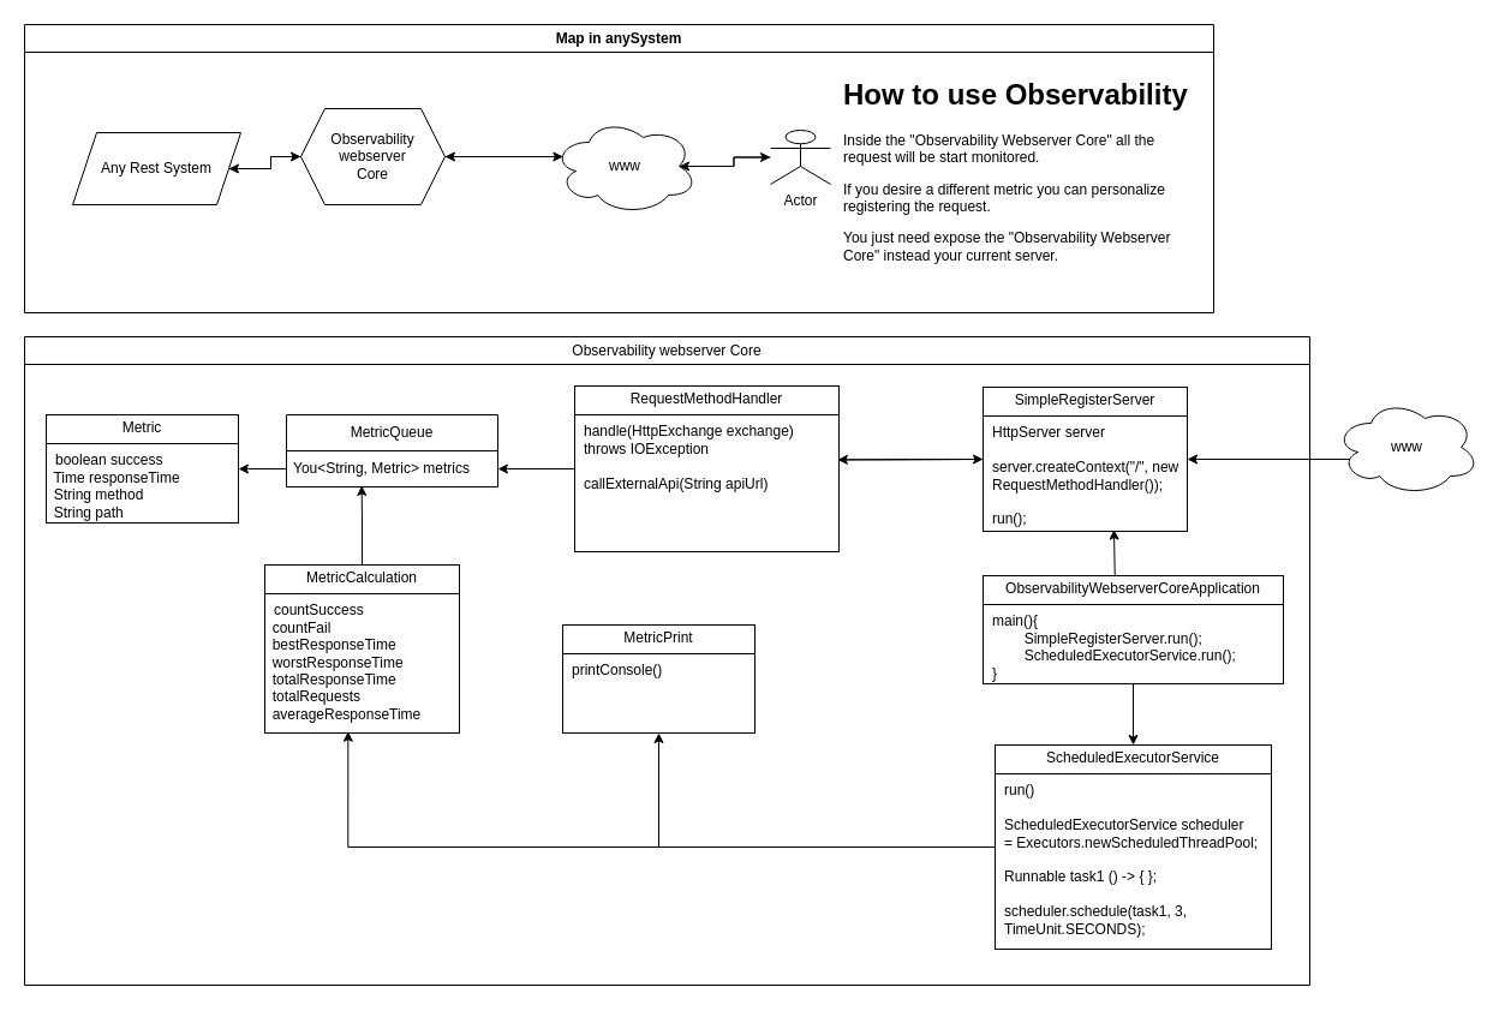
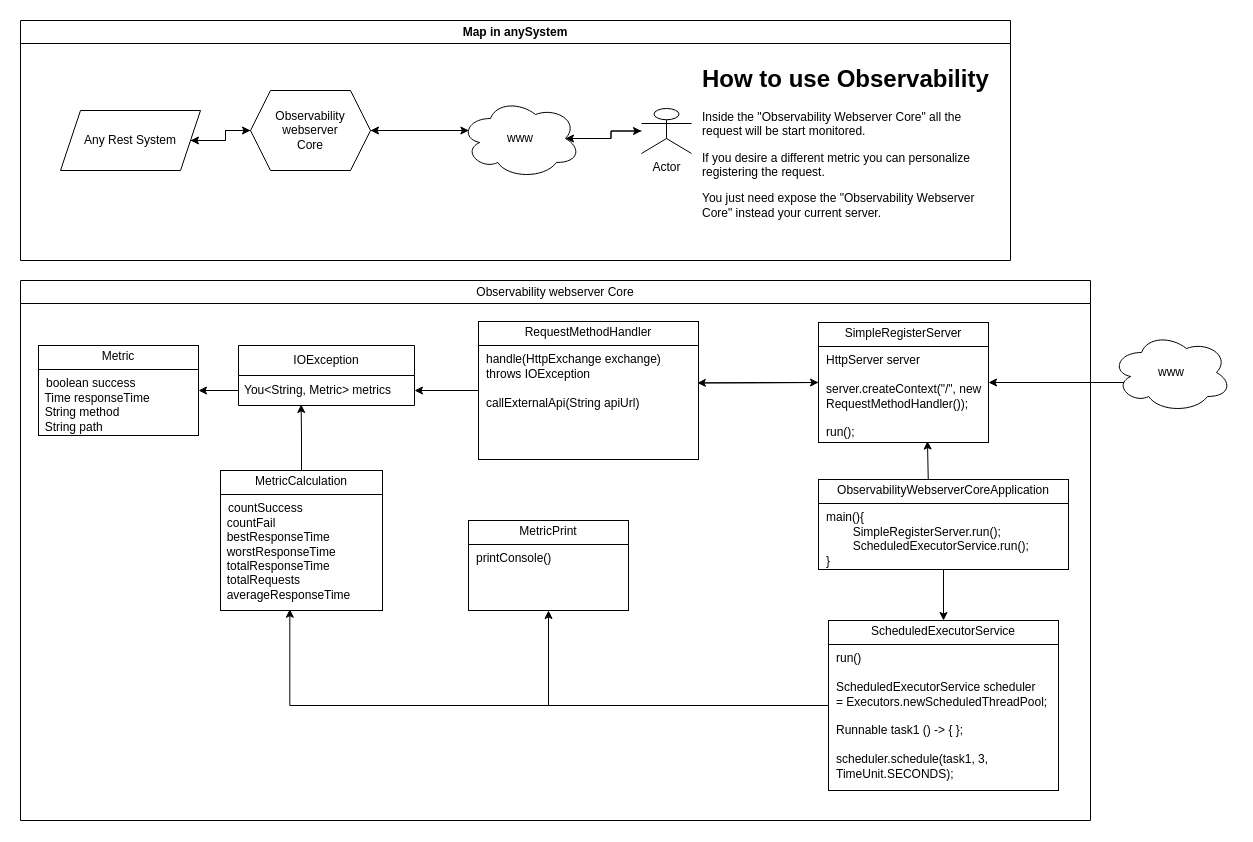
  <mxCell id="0" />
  <mxCell id="1" parent="0" />
  <mxCell id="2" value="&lt;span style=&quot;font-weight: 400;&quot;&gt;Observability webserver&amp;nbsp;&lt;/span&gt;&lt;span style=&quot;font-weight: 400; background-color: initial;&quot;&gt;Core&lt;/span&gt;" style="swimlane;whiteSpace=wrap;html=1;" parent="1" vertex="1"><mxGeometry x="20" y="280" width="1070" height="540" as="geometry" /></mxCell>
- <mxCell id="3" value="MetricQueue" style="swimlane;fontStyle=0;childLayout=stackLayout;horizontal=1;startSize=30;horizontalStack=0;resizeParent=1;resizeParentMax=0;resizeLast=0;collapsible=1;marginBottom=0;whiteSpace=wrap;html=1;" parent="2" vertex="1"><mxGeometry x="218" y="65" width="176" height="60" as="geometry" /></mxCell>
+ <mxCell id="3" value="IOException" style="swimlane;fontStyle=0;childLayout=stackLayout;horizontal=1;startSize=30;horizontalStack=0;resizeParent=1;resizeParentMax=0;resizeLast=0;collapsible=1;marginBottom=0;whiteSpace=wrap;html=1;" parent="2" vertex="1"><mxGeometry x="218" y="65" width="176" height="60" as="geometry" /></mxCell>
  <mxCell id="4" value="You&amp;lt;String, Metric&amp;gt; metrics" style="text;strokeColor=none;fillColor=none;align=left;verticalAlign=middle;spacingLeft=4;spacingRight=4;overflow=hidden;points=[[0,0.5],[1,0.5]];portConstraint=eastwest;rotatable=0;whiteSpace=wrap;html=1;" parent="3" vertex="1"><mxGeometry y="30" width="176" height="30" as="geometry" /></mxCell>
  <mxCell id="5" value="&lt;p style=&quot;margin: 4px 0px 0px; text-align: center;&quot;&gt;&lt;span style=&quot;background-color: initial; text-align: left; font-size: 12px;&quot;&gt;SimpleRegisterServer&lt;/span&gt;&lt;/p&gt;&lt;hr size=&quot;1&quot; style=&quot;border-style:solid;&quot;&gt;&lt;p style=&quot;margin:0px;margin-left:8px;&quot;&gt;HttpServer server&lt;br&gt;&lt;br&gt;&lt;/p&gt;&lt;p style=&quot;margin:0px;margin-left:8px;&quot;&gt;server.createContext(&lt;span class=&quot;hljs-string&quot;&gt;&quot;/&quot;&lt;/span&gt;, &lt;span class=&quot;hljs-keyword&quot;&gt;new&lt;/span&gt; &lt;span class=&quot;hljs-title class_&quot;&gt;RequestMethodHandler&lt;/span&gt;());&lt;/p&gt;&lt;p style=&quot;margin:0px;margin-left:8px;&quot;&gt;&lt;br&gt;&lt;/p&gt;&lt;p style=&quot;margin:0px;margin-left:8px;&quot;&gt;run();&lt;/p&gt;" style="verticalAlign=top;align=left;overflow=fill;html=1;whiteSpace=wrap;" vertex="1" parent="2"><mxGeometry x="798" y="42" width="170" height="120" as="geometry" /></mxCell>
  <mxCell id="6" value="" style="edgeStyle=orthogonalEdgeStyle;rounded=0;orthogonalLoop=1;jettySize=auto;html=1;exitX=0.25;exitY=0.625;exitDx=0;exitDy=0;exitPerimeter=0;" edge="1" parent="2" source="7" target="5"><mxGeometry relative="1" as="geometry" /></mxCell>
  <mxCell id="7" value="www" style="ellipse;shape=cloud;whiteSpace=wrap;html=1;" vertex="1" parent="2"><mxGeometry x="1091" y="52" width="120" height="80" as="geometry" /></mxCell>
  <mxCell id="8" style="edgeStyle=orthogonalEdgeStyle;rounded=0;orthogonalLoop=1;jettySize=auto;html=1;entryX=0.641;entryY=0.988;entryDx=0;entryDy=0;entryPerimeter=0;exitX=0.439;exitY=0.006;exitDx=0;exitDy=0;exitPerimeter=0;" edge="1" parent="2" source="10" target="5"><mxGeometry relative="1" as="geometry" /></mxCell>
  <mxCell id="9" style="edgeStyle=orthogonalEdgeStyle;rounded=0;orthogonalLoop=1;jettySize=auto;html=1;" edge="1" parent="2" source="10" target="13"><mxGeometry relative="1" as="geometry" /></mxCell>
  <mxCell id="10" value="&lt;p style=&quot;margin: 4px 0px 0px; text-align: center;&quot;&gt;ObservabilityWebserverCoreApplication&lt;/p&gt;&lt;hr size=&quot;1&quot; style=&quot;border-style:solid;&quot;&gt;&lt;p style=&quot;margin:0px;margin-left:8px;&quot;&gt;main(){&lt;/p&gt;&lt;p style=&quot;margin:0px;margin-left:8px;&quot;&gt;&lt;span style=&quot;white-space: pre;&quot;&gt;&#09;&lt;/span&gt;SimpleRegisterServer.run();&lt;/p&gt;&lt;p style=&quot;margin:0px;margin-left:8px;&quot;&gt;&lt;span style=&quot;white-space: pre;&quot;&gt;&#09;&lt;/span&gt;&lt;span style=&quot;background-color: initial;&quot;&gt;ScheduledExecutorService.run();&lt;/span&gt;&lt;br&gt;&lt;/p&gt;&lt;p style=&quot;margin:0px;margin-left:8px;&quot;&gt;}&lt;/p&gt;" style="verticalAlign=top;align=left;overflow=fill;html=1;whiteSpace=wrap;" vertex="1" parent="2"><mxGeometry x="798" y="199" width="250" height="90" as="geometry" /></mxCell>
  <mxCell id="11" style="edgeStyle=orthogonalEdgeStyle;rounded=0;orthogonalLoop=1;jettySize=auto;html=1;entryX=0.428;entryY=0.991;entryDx=0;entryDy=0;entryPerimeter=0;" edge="1" parent="2" source="13" target="20"><mxGeometry relative="1" as="geometry"><mxPoint x="268" y="340" as="targetPoint" /></mxGeometry></mxCell>
  <mxCell id="12" style="edgeStyle=orthogonalEdgeStyle;rounded=0;orthogonalLoop=1;jettySize=auto;html=1;entryX=0.5;entryY=1;entryDx=0;entryDy=0;" edge="1" parent="2" source="13" target="22"><mxGeometry relative="1" as="geometry" /></mxCell>
  <mxCell id="13" value="&lt;p style=&quot;margin: 4px 0px 0px; text-align: center;&quot;&gt;&lt;span style=&quot;background-color: initial; text-align: left;&quot;&gt;ScheduledExecutorService&lt;/span&gt;&lt;/p&gt;&lt;hr size=&quot;1&quot; style=&quot;border-style:solid;&quot;&gt;&lt;p style=&quot;margin:0px;margin-left:8px;&quot;&gt;run()&lt;/p&gt;&lt;p style=&quot;margin:0px;margin-left:8px;&quot;&gt;&lt;br&gt;&lt;/p&gt;&lt;p style=&quot;margin:0px;margin-left:8px;&quot;&gt;&lt;span style=&quot;background-color: initial;&quot; class=&quot;hljs-type&quot;&gt;ScheduledExecutorService&lt;/span&gt;&lt;span style=&quot;background-color: initial;&quot;&gt; &lt;/span&gt;&lt;span style=&quot;background-color: initial;&quot; class=&quot;hljs-variable&quot;&gt;scheduler&lt;/span&gt;&lt;span style=&quot;background-color: initial;&quot;&gt; &lt;/span&gt;&lt;span style=&quot;background-color: initial;&quot; class=&quot;hljs-operator&quot;&gt;=&amp;nbsp;&lt;/span&gt;Executors.newScheduledThreadPool;&lt;br&gt;        &lt;span class=&quot;hljs-type&quot;&gt;&lt;br&gt;&lt;/span&gt;&lt;/p&gt;&lt;p style=&quot;margin:0px;margin-left:8px;&quot;&gt;&lt;span style=&quot;background-color: initial;&quot; class=&quot;hljs-type&quot;&gt;Runnable&lt;/span&gt;&lt;span style=&quot;background-color: initial;&quot;&gt; &lt;/span&gt;&lt;span style=&quot;background-color: initial;&quot; class=&quot;hljs-variable&quot;&gt;task1&amp;nbsp;&lt;/span&gt;&lt;span style=&quot;background-color: initial;&quot;&gt;() -&amp;gt; {&lt;/span&gt;&lt;span style=&quot;background-color: initial;&quot;&gt;&amp;nbsp;};&lt;/span&gt;&lt;/p&gt;&lt;p style=&quot;margin:0px;margin-left:8px;&quot;&gt;&lt;br&gt;&lt;/p&gt;&lt;p style=&quot;margin:0px;margin-left:8px;&quot;&gt;scheduler.schedule(task1, &lt;span class=&quot;hljs-number&quot;&gt;3&lt;/span&gt;, TimeUnit.SECONDS);&lt;/p&gt;&lt;p style=&quot;margin:0px;margin-left:8px;&quot;&gt;&lt;br&gt;&lt;/p&gt;" style="verticalAlign=top;align=left;overflow=fill;html=1;whiteSpace=wrap;" vertex="1" parent="2"><mxGeometry x="808" y="340" width="230" height="170" as="geometry" /></mxCell>
  <mxCell id="14" style="edgeStyle=orthogonalEdgeStyle;rounded=0;orthogonalLoop=1;jettySize=auto;html=1;entryX=0;entryY=0.5;entryDx=0;entryDy=0;exitX=1.002;exitY=0.445;exitDx=0;exitDy=0;exitPerimeter=0;" edge="1" parent="2" source="16" target="5"><mxGeometry relative="1" as="geometry" /></mxCell>
  <mxCell id="15" style="edgeStyle=orthogonalEdgeStyle;rounded=0;orthogonalLoop=1;jettySize=auto;html=1;" edge="1" parent="2" source="16" target="4"><mxGeometry relative="1" as="geometry" /></mxCell>
  <mxCell id="16" value="&lt;p style=&quot;margin: 4px 0px 0px; text-align: center;&quot;&gt;&lt;span style=&quot;text-align: left;&quot;&gt;RequestMethodHandler&lt;/span&gt;&lt;/p&gt;&lt;hr size=&quot;1&quot; style=&quot;border-style:solid;&quot;&gt;&lt;p style=&quot;margin:0px;margin-left:8px;&quot;&gt;&lt;span class=&quot;hljs-title function_&quot;&gt;handle&lt;/span&gt;&lt;span class=&quot;hljs-params&quot;&gt;(HttpExchange exchange)&lt;/span&gt; &lt;span class=&quot;hljs-keyword&quot;&gt;throws&lt;/span&gt; IOException&amp;nbsp;&lt;/p&gt;&lt;p style=&quot;margin:0px;margin-left:8px;&quot;&gt;&lt;br&gt;&lt;/p&gt;&lt;p style=&quot;margin:0px;margin-left:8px;&quot;&gt;&lt;span class=&quot;hljs-title function_&quot;&gt;callExternalApi&lt;/span&gt;&lt;span class=&quot;hljs-params&quot;&gt;(String apiUrl)&lt;/span&gt;&lt;/p&gt;&lt;p style=&quot;margin:0px;margin-left:8px;&quot;&gt;&lt;span class=&quot;hljs-params&quot;&gt;&lt;br&gt;&lt;/span&gt;&lt;/p&gt;" style="verticalAlign=top;align=left;overflow=fill;html=1;whiteSpace=wrap;" vertex="1" parent="2"><mxGeometry x="458" y="41" width="220" height="138" as="geometry" /></mxCell>
  <mxCell id="17" style="edgeStyle=orthogonalEdgeStyle;rounded=0;orthogonalLoop=1;jettySize=auto;html=1;entryX=0.995;entryY=0.445;entryDx=0;entryDy=0;entryPerimeter=0;" edge="1" parent="2" source="5" target="16"><mxGeometry relative="1" as="geometry" /></mxCell>
  <mxCell id="18" value="&lt;p style=&quot;margin: 4px 0px 0px; text-align: center;&quot;&gt;Metric&lt;/p&gt;&lt;hr size=&quot;1&quot; style=&quot;border-style:solid;&quot;&gt;&lt;p style=&quot;margin:0px;margin-left:8px;&quot;&gt;boolean success&lt;/p&gt;&lt;div&gt;&amp;nbsp; Time responseTime&amp;nbsp;&lt;/div&gt;&lt;div&gt;&amp;nbsp; String method&lt;/div&gt;&lt;div&gt;&amp;nbsp; String path&lt;/div&gt;" style="verticalAlign=top;align=left;overflow=fill;html=1;whiteSpace=wrap;" vertex="1" parent="2"><mxGeometry x="18" y="65" width="160" height="90" as="geometry" /></mxCell>
  <mxCell id="19" style="edgeStyle=orthogonalEdgeStyle;rounded=0;orthogonalLoop=1;jettySize=auto;html=1;entryX=1;entryY=0.5;entryDx=0;entryDy=0;" edge="1" parent="2" source="4" target="18"><mxGeometry relative="1" as="geometry" /></mxCell>
  <mxCell id="20" value="&lt;p style=&quot;margin: 4px 0px 0px; text-align: center;&quot;&gt;MetricCalculation&lt;/p&gt;&lt;hr size=&quot;1&quot; style=&quot;border-style:solid;&quot;&gt;&lt;p style=&quot;margin:0px;margin-left:8px;&quot;&gt;countSuccess&lt;/p&gt;&lt;div&gt;&amp;nbsp; countFail&lt;/div&gt;&lt;div&gt;&amp;nbsp; bestResponseTime&lt;/div&gt;&lt;div&gt;&amp;nbsp; worstResponseTime&lt;/div&gt;&lt;div&gt;&amp;nbsp; totalResponseTime&lt;/div&gt;&lt;div&gt;&amp;nbsp; totalRequests&lt;/div&gt;&lt;div&gt;&amp;nbsp; averageResponseTime&lt;/div&gt;" style="verticalAlign=top;align=left;overflow=fill;html=1;whiteSpace=wrap;" vertex="1" parent="2"><mxGeometry x="200" y="190" width="162" height="140" as="geometry" /></mxCell>
  <mxCell id="21" style="edgeStyle=orthogonalEdgeStyle;rounded=0;orthogonalLoop=1;jettySize=auto;html=1;entryX=0.356;entryY=0.966;entryDx=0;entryDy=0;entryPerimeter=0;" edge="1" parent="2" source="20" target="4"><mxGeometry relative="1" as="geometry" /></mxCell>
  <mxCell id="22" value="&lt;p style=&quot;margin: 4px 0px 0px; text-align: center;&quot;&gt;MetricPrint&lt;/p&gt;&lt;hr size=&quot;1&quot; style=&quot;border-style:solid;&quot;&gt;&lt;p style=&quot;margin:0px;margin-left:8px;&quot;&gt;printConsole()&lt;/p&gt;" style="verticalAlign=top;align=left;overflow=fill;html=1;whiteSpace=wrap;" vertex="1" parent="2"><mxGeometry x="448" y="240" width="160" height="90" as="geometry" /></mxCell>
  <mxCell id="23" value="Map in anySystem" style="swimlane;whiteSpace=wrap;html=1;" vertex="1" parent="1"><mxGeometry x="20" y="20" width="990" height="240" as="geometry" /></mxCell>
  <mxCell id="24" style="edgeStyle=orthogonalEdgeStyle;rounded=0;orthogonalLoop=1;jettySize=auto;html=1;" edge="1" parent="23" source="25" target="27"><mxGeometry relative="1" as="geometry" /></mxCell>
  <mxCell id="25" value="Any Rest System" style="shape=parallelogram;perimeter=parallelogramPerimeter;whiteSpace=wrap;html=1;fixedSize=1;" vertex="1" parent="23"><mxGeometry x="40" y="90" width="140" height="60" as="geometry" /></mxCell>
  <mxCell id="26" value="" style="edgeStyle=orthogonalEdgeStyle;rounded=0;orthogonalLoop=1;jettySize=auto;html=1;" edge="1" parent="23" source="27" target="25"><mxGeometry relative="1" as="geometry" /></mxCell>
  <mxCell id="27" value="Observability webserver&lt;div&gt;Core&lt;/div&gt;" style="shape=hexagon;perimeter=hexagonPerimeter2;whiteSpace=wrap;html=1;fixedSize=1;" vertex="1" parent="23"><mxGeometry x="230" y="70" width="120" height="80" as="geometry" /></mxCell>
  <mxCell id="28" style="edgeStyle=orthogonalEdgeStyle;rounded=0;orthogonalLoop=1;jettySize=auto;html=1;exitX=0.07;exitY=0.4;exitDx=0;exitDy=0;exitPerimeter=0;" edge="1" parent="23" source="30" target="27"><mxGeometry relative="1" as="geometry" /></mxCell>
  <mxCell id="29" style="edgeStyle=orthogonalEdgeStyle;rounded=0;orthogonalLoop=1;jettySize=auto;html=1;" edge="1" parent="23" source="30" target="32"><mxGeometry relative="1" as="geometry" /></mxCell>
  <mxCell id="30" value="www" style="ellipse;shape=cloud;whiteSpace=wrap;html=1;" vertex="1" parent="23"><mxGeometry x="440" y="78" width="120" height="80" as="geometry" /></mxCell>
  <mxCell id="31" style="edgeStyle=orthogonalEdgeStyle;rounded=0;orthogonalLoop=1;jettySize=auto;html=1;entryX=0.875;entryY=0.5;entryDx=0;entryDy=0;entryPerimeter=0;" edge="1" parent="23" source="32" target="30"><mxGeometry relative="1" as="geometry" /></mxCell>
  <mxCell id="32" value="Actor" style="shape=umlActor;verticalLabelPosition=bottom;verticalAlign=top;html=1;outlineConnect=0;" vertex="1" parent="23"><mxGeometry x="621" y="88" width="50" height="45" as="geometry" /></mxCell>
  <mxCell id="33" value="&lt;h1 style=&quot;margin-top: 0px;&quot;&gt;How to use Observability&lt;/h1&gt;&lt;p&gt;Inside the &quot;Observability&amp;nbsp;&lt;span style=&quot;background-color: initial;&quot;&gt;Webserver Core&quot; all the request will be start monitored.&lt;/span&gt;&lt;/p&gt;&lt;p&gt;If you desire a different metric you can personalize registering the request.&lt;/p&gt;&lt;p&gt;You just need expose the&amp;nbsp;&lt;span style=&quot;background-color: initial;&quot;&gt;&quot;Observability Webserver Core&quot; instead your current server.&amp;nbsp;&lt;/span&gt;&lt;/p&gt;" style="text;html=1;whiteSpace=wrap;overflow=hidden;rounded=0;" vertex="1" parent="23"><mxGeometry x="680" y="38" width="300" height="192" as="geometry" /></mxCell>
  <mxCell id="34" style="edgeStyle=orthogonalEdgeStyle;rounded=0;orthogonalLoop=1;jettySize=auto;html=1;entryX=0.07;entryY=0.4;entryDx=0;entryDy=0;entryPerimeter=0;" edge="1" parent="23" source="27" target="30"><mxGeometry relative="1" as="geometry" /></mxCell>
